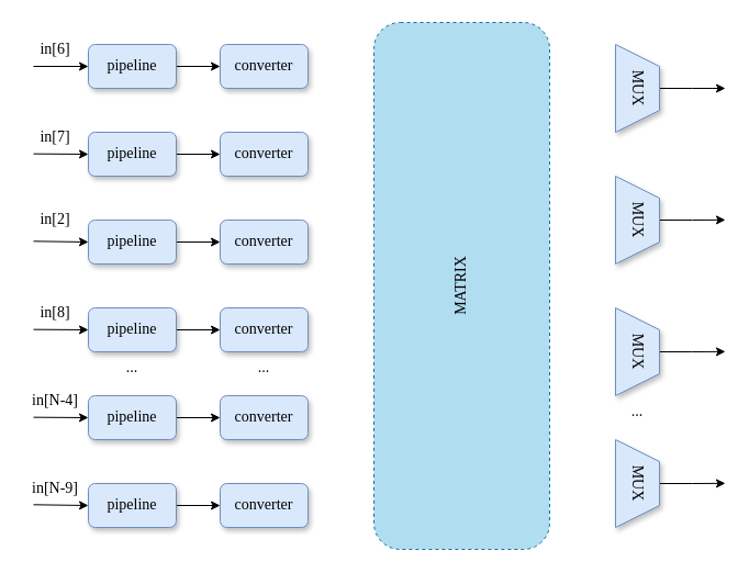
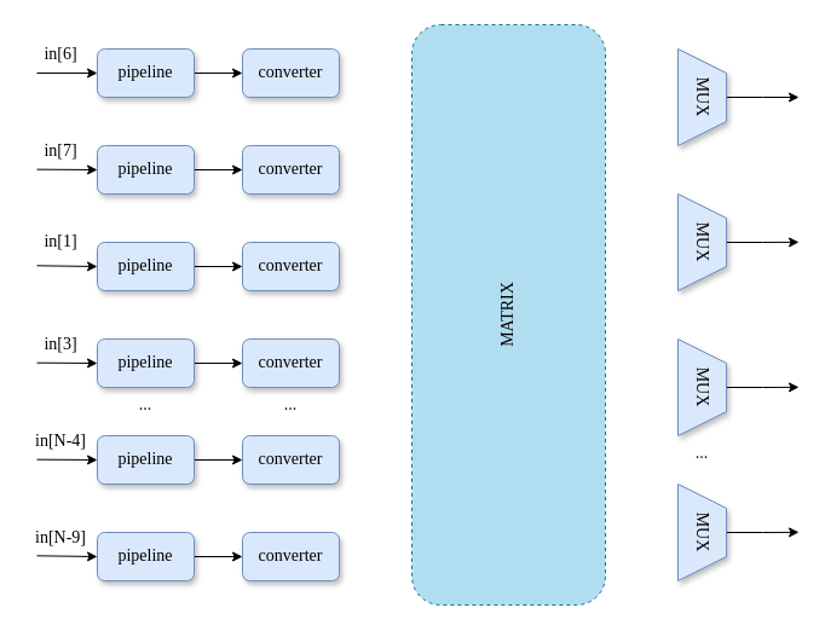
  <mxCell id="0" />
  <mxCell id="1" parent="0" />
  <mxCell id="2" value="" style="edgeStyle=orthogonalEdgeStyle;rounded=0;orthogonalLoop=1;jettySize=auto;html=1;" edge="1" parent="1" source="3" target="6"><mxGeometry relative="1" as="geometry" /></mxCell>
  <mxCell id="3" value="pipeline" style="rounded=1;whiteSpace=wrap;html=1;fillColor=#dae8fc;strokeColor=#6c8ebf;fontFamily=Times New Roman;fontSize=14;shadow=1;" vertex="1" parent="1"><mxGeometry x="80" y="40" width="80" height="40" as="geometry" /></mxCell>
  <mxCell id="4" value="" style="edgeStyle=orthogonalEdgeStyle;rounded=0;orthogonalLoop=1;jettySize=auto;html=1;" edge="1" parent="1" source="5" target="7"><mxGeometry relative="1" as="geometry" /></mxCell>
  <mxCell id="5" value="pipeline" style="rounded=1;whiteSpace=wrap;html=1;fillColor=#dae8fc;strokeColor=#6c8ebf;fontFamily=Times New Roman;fontSize=14;shadow=1;" vertex="1" parent="1"><mxGeometry x="80" y="120" width="80" height="40" as="geometry" /></mxCell>
  <mxCell id="6" value="converter" style="rounded=1;whiteSpace=wrap;html=1;fillColor=#dae8fc;strokeColor=#6c8ebf;fontFamily=Times New Roman;fontSize=14;shadow=1;" vertex="1" parent="1"><mxGeometry x="200" y="40" width="80" height="40" as="geometry" /></mxCell>
  <mxCell id="7" value="converter" style="rounded=1;whiteSpace=wrap;html=1;fillColor=#dae8fc;strokeColor=#6c8ebf;fontFamily=Times New Roman;fontSize=14;shadow=1;" vertex="1" parent="1"><mxGeometry x="200" y="120" width="80" height="40" as="geometry" /></mxCell>
  <mxCell id="8" style="edgeStyle=orthogonalEdgeStyle;rounded=0;orthogonalLoop=1;jettySize=auto;html=1;exitX=0.5;exitY=0;exitDx=0;exitDy=0;" edge="1" parent="1" source="9"><mxGeometry relative="1" as="geometry"><mxPoint x="660" y="80" as="targetPoint" /></mxGeometry></mxCell>
  <mxCell id="9" value="MUX" style="shape=trapezoid;perimeter=trapezoidPerimeter;whiteSpace=wrap;html=1;fixedSize=1;rotation=90;horizontal=1;fontFamily=Times New Roman;fontSize=14;fillColor=#dae8fc;strokeColor=#6c8ebf;shadow=1;strokeWidth=1;" vertex="1" parent="1"><mxGeometry x="540" y="60" width="80" height="40" as="geometry" /></mxCell>
  <mxCell id="10" value="MATRIX" style="rounded=1;whiteSpace=wrap;html=1;horizontal=0;fontFamily=Times New Roman;fontSize=14;fillColor=#b1ddf0;strokeColor=#10739e;dashed=1;" vertex="1" parent="1"><mxGeometry x="340" y="20" width="160" height="480" as="geometry" /></mxCell>
  <mxCell id="11" value="" style="edgeStyle=orthogonalEdgeStyle;rounded=0;orthogonalLoop=1;jettySize=auto;html=1;" edge="1" parent="1" source="12" target="15"><mxGeometry relative="1" as="geometry" /></mxCell>
  <mxCell id="12" value="pipeline" style="rounded=1;whiteSpace=wrap;html=1;fillColor=#dae8fc;strokeColor=#6c8ebf;fontFamily=Times New Roman;fontSize=14;shadow=1;" vertex="1" parent="1"><mxGeometry x="80" y="200" width="80" height="40" as="geometry" /></mxCell>
  <mxCell id="13" style="edgeStyle=orthogonalEdgeStyle;rounded=0;orthogonalLoop=1;jettySize=auto;html=1;exitX=1;exitY=0.5;exitDx=0;exitDy=0;entryX=0;entryY=0.5;entryDx=0;entryDy=0;" edge="1" parent="1" source="14" target="16"><mxGeometry relative="1" as="geometry" /></mxCell>
  <mxCell id="14" value="pipeline" style="rounded=1;whiteSpace=wrap;html=1;fillColor=#dae8fc;strokeColor=#6c8ebf;fontFamily=Times New Roman;fontSize=14;shadow=1;" vertex="1" parent="1"><mxGeometry x="80" y="280" width="80" height="40" as="geometry" /></mxCell>
  <mxCell id="15" value="converter" style="rounded=1;whiteSpace=wrap;html=1;fillColor=#dae8fc;strokeColor=#6c8ebf;fontFamily=Times New Roman;fontSize=14;shadow=1;" vertex="1" parent="1"><mxGeometry x="200" y="200" width="80" height="40" as="geometry" /></mxCell>
  <mxCell id="16" value="converter" style="rounded=1;whiteSpace=wrap;html=1;fillColor=#dae8fc;strokeColor=#6c8ebf;fontFamily=Times New Roman;fontSize=14;shadow=1;" vertex="1" parent="1"><mxGeometry x="200" y="280" width="80" height="40" as="geometry" /></mxCell>
  <mxCell id="17" style="edgeStyle=orthogonalEdgeStyle;rounded=0;orthogonalLoop=1;jettySize=auto;html=1;exitX=1;exitY=0.5;exitDx=0;exitDy=0;entryX=0;entryY=0.5;entryDx=0;entryDy=0;" edge="1" parent="1" source="18" target="21"><mxGeometry relative="1" as="geometry" /></mxCell>
  <mxCell id="18" value="pipeline" style="rounded=1;whiteSpace=wrap;html=1;fillColor=#dae8fc;strokeColor=#6c8ebf;fontFamily=Times New Roman;fontSize=14;shadow=1;" vertex="1" parent="1"><mxGeometry x="80" y="360" width="80" height="40" as="geometry" /></mxCell>
  <mxCell id="19" style="edgeStyle=orthogonalEdgeStyle;rounded=0;orthogonalLoop=1;jettySize=auto;html=1;exitX=1;exitY=0.5;exitDx=0;exitDy=0;entryX=0;entryY=0.5;entryDx=0;entryDy=0;" edge="1" parent="1" source="20" target="22"><mxGeometry relative="1" as="geometry" /></mxCell>
  <mxCell id="20" value="pipeline" style="rounded=1;whiteSpace=wrap;html=1;fillColor=#dae8fc;strokeColor=#6c8ebf;fontFamily=Times New Roman;fontSize=14;shadow=1;" vertex="1" parent="1"><mxGeometry x="80" y="440" width="80" height="40" as="geometry" /></mxCell>
  <mxCell id="21" value="converter" style="rounded=1;whiteSpace=wrap;html=1;fillColor=#dae8fc;strokeColor=#6c8ebf;fontFamily=Times New Roman;fontSize=14;shadow=1;" vertex="1" parent="1"><mxGeometry x="200" y="360" width="80" height="40" as="geometry" /></mxCell>
  <mxCell id="22" value="converter" style="rounded=1;whiteSpace=wrap;html=1;fillColor=#dae8fc;strokeColor=#6c8ebf;fontFamily=Times New Roman;fontSize=14;shadow=1;" vertex="1" parent="1"><mxGeometry x="200" y="440" width="80" height="40" as="geometry" /></mxCell>
  <mxCell id="23" style="edgeStyle=orthogonalEdgeStyle;rounded=0;orthogonalLoop=1;jettySize=auto;html=1;exitX=0.5;exitY=0;exitDx=0;exitDy=0;" edge="1" parent="1" source="24"><mxGeometry relative="1" as="geometry"><mxPoint x="660" y="199.862" as="targetPoint" /></mxGeometry></mxCell>
  <mxCell id="24" value="MUX" style="shape=trapezoid;perimeter=trapezoidPerimeter;whiteSpace=wrap;html=1;fixedSize=1;rotation=90;horizontal=1;fontFamily=Times New Roman;fontSize=14;fillColor=#dae8fc;strokeColor=#6c8ebf;shadow=1;strokeWidth=1;" vertex="1" parent="1"><mxGeometry x="540" y="180" width="80" height="40" as="geometry" /></mxCell>
  <mxCell id="25" style="edgeStyle=orthogonalEdgeStyle;rounded=0;orthogonalLoop=1;jettySize=auto;html=1;exitX=0.5;exitY=0;exitDx=0;exitDy=0;" edge="1" parent="1" source="26"><mxGeometry relative="1" as="geometry"><mxPoint x="660" y="319.862" as="targetPoint" /></mxGeometry></mxCell>
  <mxCell id="26" value="MUX" style="shape=trapezoid;perimeter=trapezoidPerimeter;whiteSpace=wrap;html=1;fixedSize=1;rotation=90;horizontal=1;fontFamily=Times New Roman;fontSize=14;fillColor=#dae8fc;strokeColor=#6c8ebf;shadow=1;strokeWidth=1;" vertex="1" parent="1"><mxGeometry x="540" y="300" width="80" height="40" as="geometry" /></mxCell>
  <mxCell id="27" style="edgeStyle=orthogonalEdgeStyle;rounded=0;orthogonalLoop=1;jettySize=auto;html=1;exitX=0.5;exitY=0;exitDx=0;exitDy=0;" edge="1" parent="1" source="28"><mxGeometry relative="1" as="geometry"><mxPoint x="660" y="439.862" as="targetPoint" /></mxGeometry></mxCell>
  <mxCell id="28" value="MUX" style="shape=trapezoid;perimeter=trapezoidPerimeter;whiteSpace=wrap;html=1;fixedSize=1;rotation=90;horizontal=1;fontFamily=Times New Roman;fontSize=14;fillColor=#dae8fc;strokeColor=#6c8ebf;shadow=1;strokeWidth=1;" vertex="1" parent="1"><mxGeometry x="540" y="420" width="80" height="40" as="geometry" /></mxCell>
  <mxCell id="29" value="..." style="text;html=1;strokeColor=none;fillColor=none;align=center;verticalAlign=middle;whiteSpace=wrap;rounded=0;fontFamily=Times New Roman;fontSize=14;" vertex="1" parent="1"><mxGeometry x="90" y="320" width="60" height="30" as="geometry" /></mxCell>
  <mxCell id="30" value="..." style="text;html=1;strokeColor=none;fillColor=none;align=center;verticalAlign=middle;whiteSpace=wrap;rounded=0;fontFamily=Times New Roman;fontSize=14;" vertex="1" parent="1"><mxGeometry x="210" y="320" width="60" height="30" as="geometry" /></mxCell>
  <mxCell id="31" value="..." style="text;html=1;strokeColor=none;fillColor=none;align=center;verticalAlign=middle;whiteSpace=wrap;rounded=0;fontFamily=Times New Roman;fontSize=14;" vertex="1" parent="1"><mxGeometry x="550" y="360" width="60" height="30" as="geometry" /></mxCell>
  <mxCell id="32" value="" style="endArrow=classic;html=1;rounded=0;entryX=0;entryY=0.5;entryDx=0;entryDy=0;" edge="1" parent="1" target="3"><mxGeometry width="50" height="50" relative="1" as="geometry"><mxPoint x="30" y="60" as="sourcePoint" /><mxPoint x="60" y="50" as="targetPoint" /></mxGeometry></mxCell>
  <mxCell id="33" value="" style="endArrow=classic;html=1;rounded=0;entryX=0;entryY=0.5;entryDx=0;entryDy=0;" edge="1" parent="1" target="5"><mxGeometry width="50" height="50" relative="1" as="geometry"><mxPoint x="30" y="139.66" as="sourcePoint" /><mxPoint x="50" y="140" as="targetPoint" /></mxGeometry></mxCell>
  <mxCell id="34" value="" style="endArrow=classic;html=1;rounded=0;entryX=0;entryY=0.5;entryDx=0;entryDy=0;" edge="1" parent="1" target="12"><mxGeometry width="50" height="50" relative="1" as="geometry"><mxPoint x="30" y="219.31" as="sourcePoint" /><mxPoint x="60" y="220" as="targetPoint" /></mxGeometry></mxCell>
  <mxCell id="35" value="" style="endArrow=classic;html=1;rounded=0;entryX=0;entryY=0.5;entryDx=0;entryDy=0;" edge="1" parent="1" target="14"><mxGeometry width="50" height="50" relative="1" as="geometry"><mxPoint x="30" y="299.66" as="sourcePoint" /><mxPoint x="60" y="300" as="targetPoint" /></mxGeometry></mxCell>
  <mxCell id="36" value="" style="endArrow=classic;html=1;rounded=0;entryX=0;entryY=0.5;entryDx=0;entryDy=0;" edge="1" parent="1" target="18"><mxGeometry width="50" height="50" relative="1" as="geometry"><mxPoint x="30" y="379.66" as="sourcePoint" /><mxPoint x="70" y="380" as="targetPoint" /></mxGeometry></mxCell>
  <mxCell id="37" value="" style="endArrow=classic;html=1;rounded=0;entryX=0;entryY=0.5;entryDx=0;entryDy=0;" edge="1" parent="1" target="20"><mxGeometry width="50" height="50" relative="1" as="geometry"><mxPoint x="30" y="459.31" as="sourcePoint" /><mxPoint x="70" y="470" as="targetPoint" /></mxGeometry></mxCell>
  <mxCell id="38" value="in[6]" style="text;html=1;strokeColor=none;fillColor=none;align=center;verticalAlign=middle;whiteSpace=wrap;rounded=0;fontFamily=Times New Roman;fontSize=14;" vertex="1" parent="1"><mxGeometry x="20" y="30" width="60" height="30" as="geometry" /></mxCell>
  <mxCell id="39" value="in[7]" style="text;html=1;strokeColor=none;fillColor=none;align=center;verticalAlign=middle;whiteSpace=wrap;rounded=0;fontFamily=Times New Roman;fontSize=14;" vertex="1" parent="1"><mxGeometry x="20" y="110" width="60" height="30" as="geometry" /></mxCell>
- <mxCell id="40" value="in[2]" style="text;html=1;strokeColor=none;fillColor=none;align=center;verticalAlign=middle;whiteSpace=wrap;rounded=0;fontFamily=Times New Roman;fontSize=14;" vertex="1" parent="1"><mxGeometry x="20" y="185" width="60" height="30" as="geometry" /></mxCell>
- <mxCell id="41" value="in[8]" style="text;html=1;strokeColor=none;fillColor=none;align=center;verticalAlign=middle;whiteSpace=wrap;rounded=0;fontFamily=Times New Roman;fontSize=14;" vertex="1" parent="1"><mxGeometry x="20" y="270" width="60" height="30" as="geometry" /></mxCell>
+ <mxCell id="40" value="in[1]" style="text;html=1;strokeColor=none;fillColor=none;align=center;verticalAlign=middle;whiteSpace=wrap;rounded=0;fontFamily=Times New Roman;fontSize=14;" vertex="1" parent="1"><mxGeometry x="20" y="185" width="60" height="30" as="geometry" /></mxCell>
+ <mxCell id="41" value="in[3]" style="text;html=1;strokeColor=none;fillColor=none;align=center;verticalAlign=middle;whiteSpace=wrap;rounded=0;fontFamily=Times New Roman;fontSize=14;" vertex="1" parent="1"><mxGeometry x="20" y="270" width="60" height="30" as="geometry" /></mxCell>
  <mxCell id="42" value="in[N-4]" style="text;html=1;strokeColor=none;fillColor=none;align=center;verticalAlign=middle;whiteSpace=wrap;rounded=0;fontFamily=Times New Roman;fontSize=14;" vertex="1" parent="1"><mxGeometry x="20" y="350" width="60" height="30" as="geometry" /></mxCell>
  <mxCell id="43" value="in[N-9]" style="text;html=1;strokeColor=none;fillColor=none;align=center;verticalAlign=middle;whiteSpace=wrap;rounded=0;fontFamily=Times New Roman;fontSize=14;" vertex="1" parent="1"><mxGeometry x="20" y="430" width="60" height="30" as="geometry" /></mxCell>
